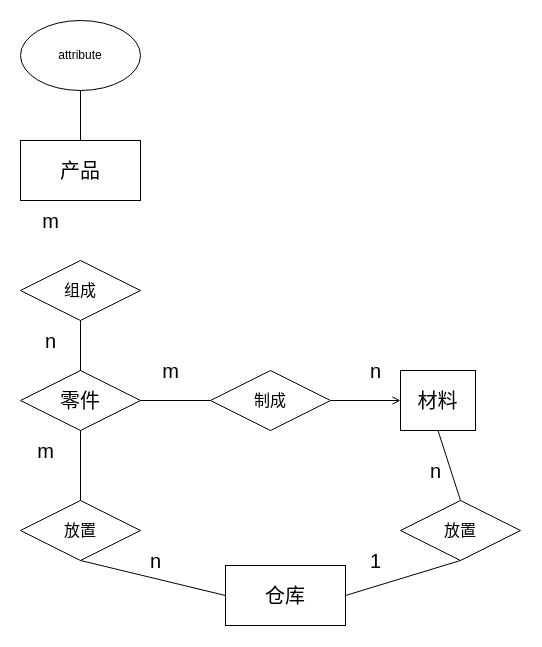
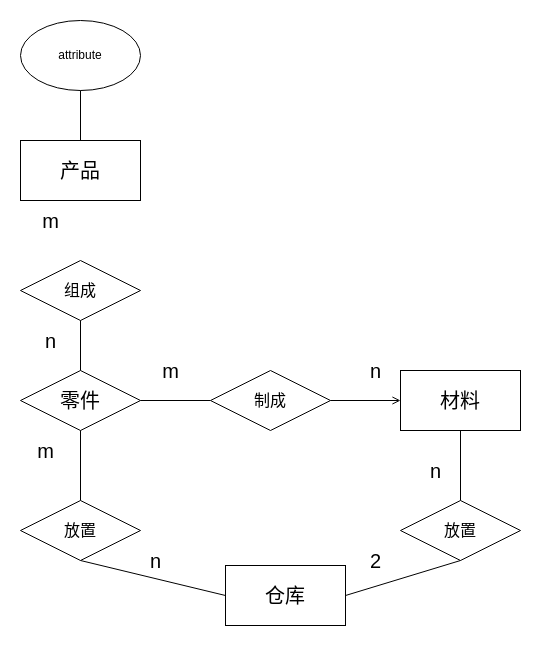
  <mxCell id="0" />
  <mxCell id="1" parent="0" />
  <mxCell id="2" value="产品" style="rounded=0;whiteSpace=wrap;html=1;fontSize=20;" vertex="1" parent="1"><mxGeometry x="20" y="140" width="120" height="60" as="geometry" /></mxCell>
  <mxCell id="3" value="组成" style="rhombus;whiteSpace=wrap;html=1;fontSize=16;" vertex="1" parent="1"><mxGeometry x="20" y="260" width="120" height="60" as="geometry" /></mxCell>
  <mxCell id="4" value="attribute" style="ellipse;whiteSpace=wrap;html=1;" vertex="1" parent="1"><mxGeometry x="20" y="20" width="120" height="70" as="geometry" /></mxCell>
  <mxCell id="5" value="&lt;font style=&quot;font-size: 20px;&quot;&gt;零件&lt;/font&gt;" style="rhombus;whiteSpace=wrap;html=1;fontSize=20;" vertex="1" parent="1"><mxGeometry x="20" y="370" width="120" height="60" as="geometry" /></mxCell>
  <mxCell id="6" value="" style="endArrow=none;html=1;rounded=0;" edge="1" parent="1" source="2"><mxGeometry width="50" height="50" relative="1" as="geometry"><mxPoint x="30" y="140" as="sourcePoint" /><mxPoint x="80" y="90" as="targetPoint" /></mxGeometry></mxCell>
  <mxCell id="7" value="" style="endArrow=none;html=1;rounded=0;" edge="1" parent="1" source="5"><mxGeometry width="50" height="50" relative="1" as="geometry"><mxPoint x="30" y="370" as="sourcePoint" /><mxPoint x="80" y="320" as="targetPoint" /></mxGeometry></mxCell>
- <mxCell id="8" value="材料" style="rounded=0;whiteSpace=wrap;html=1;fontSize=20;" vertex="1" parent="1"><mxGeometry x="400" y="370" width="75" height="60" as="geometry" /></mxCell>
+ <mxCell id="8" value="材料" style="rounded=0;whiteSpace=wrap;html=1;fontSize=20;" vertex="1" parent="1"><mxGeometry x="400" y="370" width="120" height="60" as="geometry" /></mxCell>
  <mxCell id="9" value="m" style="text;html=1;align=center;verticalAlign=middle;resizable=0;points=[];autosize=1;strokeColor=none;fillColor=none;fontSize=20;" vertex="1" parent="1"><mxGeometry x="30" y="200" width="40" height="40" as="geometry" /></mxCell>
  <mxCell id="10" value="&lt;font style=&quot;font-size: 20px;&quot;&gt;n&lt;/font&gt;" style="text;html=1;align=center;verticalAlign=middle;resizable=0;points=[];autosize=1;strokeColor=none;fillColor=none;" vertex="1" parent="1"><mxGeometry x="35" y="320" width="30" height="40" as="geometry" /></mxCell>
  <mxCell id="11" value="" style="endArrow=none;html=1;rounded=0;entryX=0;entryY=0.5;entryDx=0;entryDy=0;exitX=1;exitY=0.5;exitDx=0;exitDy=0;" edge="1" parent="1" source="5" target="12"><mxGeometry width="50" height="50" relative="1" as="geometry"><mxPoint x="140" y="400" as="sourcePoint" /><mxPoint x="330" y="320" as="targetPoint" /></mxGeometry></mxCell>
  <mxCell id="12" value="制成" style="rhombus;whiteSpace=wrap;html=1;fontSize=16;" vertex="1" parent="1"><mxGeometry x="210" y="370" width="120" height="60" as="geometry" /></mxCell>
  <mxCell id="13" value="" style="endArrow=open;html=1;rounded=0;exitX=1;exitY=0.5;exitDx=0;exitDy=0;entryX=0;entryY=0.5;entryDx=0;entryDy=0;" edge="1" parent="1" source="12" target="8"><mxGeometry width="50" height="50" relative="1" as="geometry"><mxPoint x="190" y="330" as="sourcePoint" /><mxPoint x="240" y="280" as="targetPoint" /></mxGeometry></mxCell>
  <mxCell id="14" value="m" style="text;html=1;align=center;verticalAlign=middle;resizable=0;points=[];autosize=1;strokeColor=none;fillColor=none;fontSize=20;" vertex="1" parent="1"><mxGeometry x="150" y="350" width="40" height="40" as="geometry" /></mxCell>
  <mxCell id="15" value="&lt;font style=&quot;font-size: 20px;&quot;&gt;n&lt;/font&gt;" style="text;html=1;align=center;verticalAlign=middle;resizable=0;points=[];autosize=1;strokeColor=none;fillColor=none;" vertex="1" parent="1"><mxGeometry x="360" y="350" width="30" height="40" as="geometry" /></mxCell>
  <mxCell id="16" value="放置" style="rhombus;whiteSpace=wrap;html=1;fontSize=16;" vertex="1" parent="1"><mxGeometry x="400" y="500" width="120" height="60" as="geometry" /></mxCell>
  <mxCell id="17" value="&lt;font style=&quot;font-size: 20px;&quot;&gt;仓库&lt;/font&gt;" style="rounded=0;whiteSpace=wrap;html=1;fontSize=20;" vertex="1" parent="1"><mxGeometry x="225" y="565" width="120" height="60" as="geometry" /></mxCell>
  <mxCell id="18" value="" style="endArrow=none;html=1;rounded=0;exitX=0.5;exitY=0;exitDx=0;exitDy=0;entryX=0.5;entryY=1;entryDx=0;entryDy=0;" edge="1" parent="1" source="16" target="8"><mxGeometry width="50" height="50" relative="1" as="geometry"><mxPoint x="190" y="330" as="sourcePoint" /><mxPoint x="240" y="280" as="targetPoint" /></mxGeometry></mxCell>
  <mxCell id="19" value="" style="endArrow=none;html=1;rounded=0;entryX=0.5;entryY=1;entryDx=0;entryDy=0;exitX=1;exitY=0.5;exitDx=0;exitDy=0;" edge="1" parent="1" source="17" target="16"><mxGeometry width="50" height="50" relative="1" as="geometry"><mxPoint x="300" y="470" as="sourcePoint" /><mxPoint x="340" y="440" as="targetPoint" /></mxGeometry></mxCell>
  <mxCell id="20" value="&lt;font style=&quot;font-size: 20px;&quot;&gt;n&lt;/font&gt;" style="text;html=1;align=center;verticalAlign=middle;resizable=0;points=[];autosize=1;strokeColor=none;fillColor=none;" vertex="1" parent="1"><mxGeometry x="420" y="450" width="30" height="40" as="geometry" /></mxCell>
- <mxCell id="21" value="&lt;font style=&quot;font-size: 20px;&quot;&gt;1&lt;/font&gt;" style="text;html=1;align=center;verticalAlign=middle;resizable=0;points=[];autosize=1;strokeColor=none;fillColor=none;" vertex="1" parent="1"><mxGeometry x="360" y="540" width="30" height="40" as="geometry" /></mxCell>
+ <mxCell id="21" value="&lt;font style=&quot;font-size: 20px;&quot;&gt;2&lt;/font&gt;" style="text;html=1;align=center;verticalAlign=middle;resizable=0;points=[];autosize=1;strokeColor=none;fillColor=none;" vertex="1" parent="1"><mxGeometry x="360" y="540" width="30" height="40" as="geometry" /></mxCell>
  <mxCell id="22" value="放置" style="rhombus;whiteSpace=wrap;html=1;fontSize=16;" vertex="1" parent="1"><mxGeometry x="20" y="500" width="120" height="60" as="geometry" /></mxCell>
  <mxCell id="23" value="" style="endArrow=none;html=1;rounded=0;exitX=0.5;exitY=0;exitDx=0;exitDy=0;entryX=0.5;entryY=1;entryDx=0;entryDy=0;" edge="1" parent="1" source="22" target="5"><mxGeometry width="50" height="50" relative="1" as="geometry"><mxPoint x="-160" y="470" as="sourcePoint" /><mxPoint x="90" y="430" as="targetPoint" /></mxGeometry></mxCell>
  <mxCell id="24" value="" style="endArrow=none;html=1;rounded=0;entryX=0.5;entryY=1;entryDx=0;entryDy=0;exitX=0;exitY=0.5;exitDx=0;exitDy=0;" edge="1" parent="1" target="22" source="17"><mxGeometry width="50" height="50" relative="1" as="geometry"><mxPoint x="-60" y="650" as="sourcePoint" /><mxPoint x="-10" y="580" as="targetPoint" /></mxGeometry></mxCell>
  <mxCell id="25" value="&lt;font style=&quot;font-size: 20px;&quot;&gt;m&lt;/font&gt;" style="text;html=1;align=center;verticalAlign=middle;resizable=0;points=[];autosize=1;strokeColor=none;fillColor=none;" vertex="1" parent="1"><mxGeometry x="25" y="430" width="40" height="40" as="geometry" /></mxCell>
  <mxCell id="26" value="&lt;font style=&quot;font-size: 20px;&quot;&gt;n&lt;/font&gt;" style="text;html=1;align=center;verticalAlign=middle;resizable=0;points=[];autosize=1;strokeColor=none;fillColor=none;" vertex="1" parent="1"><mxGeometry x="140" y="540" width="30" height="40" as="geometry" /></mxCell>
